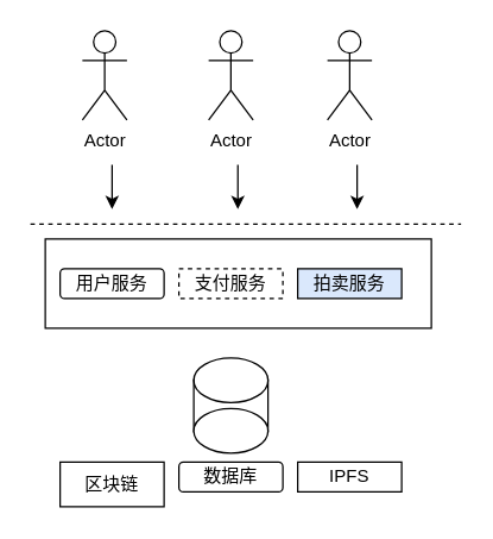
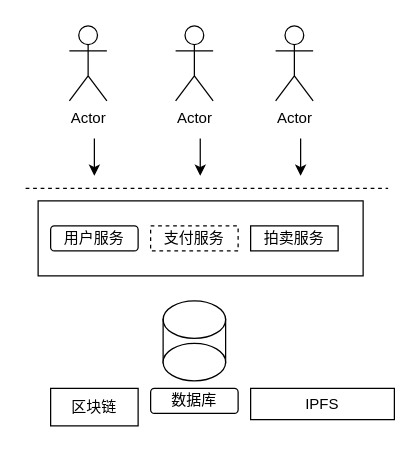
  <mxCell id="0" />
  <mxCell id="1" parent="0" />
  <mxCell id="2" value="" style="rounded=0;whiteSpace=wrap;html=1;" vertex="1" parent="1"><mxGeometry x="30" y="160" width="260" height="60" as="geometry" /></mxCell>
  <mxCell id="3" value="用户服务" style="whiteSpace=wrap;html=1;rounded=1;" vertex="1" parent="1"><mxGeometry x="40" y="180" width="70" height="20" as="geometry" /></mxCell>
  <mxCell id="4" value="支付服务" style="rounded=0;whiteSpace=wrap;html=1;dashed=1;" vertex="1" parent="1"><mxGeometry x="120" y="180" width="70" height="20" as="geometry" /></mxCell>
- <mxCell id="5" value="拍卖服务" style="rounded=0;whiteSpace=wrap;html=1;fillColor=#dae8fc;" vertex="1" parent="1"><mxGeometry x="200" y="180" width="70" height="20" as="geometry" /></mxCell>
+ <mxCell id="5" value="拍卖服务" style="rounded=0;whiteSpace=wrap;html=1;" vertex="1" parent="1"><mxGeometry x="200" y="180" width="70" height="20" as="geometry" /></mxCell>
  <mxCell id="6" value="Actor" style="shape=umlActor;verticalLabelPosition=bottom;verticalAlign=top;html=1;outlineConnect=0;" vertex="1" parent="1"><mxGeometry x="55" y="20" width="30" height="60" as="geometry" /></mxCell>
  <mxCell id="7" value="Actor" style="shape=umlActor;verticalLabelPosition=bottom;verticalAlign=top;html=1;outlineConnect=0;" vertex="1" parent="1"><mxGeometry x="140" y="20" width="30" height="60" as="geometry" /></mxCell>
  <mxCell id="8" value="Actor" style="shape=umlActor;verticalLabelPosition=bottom;verticalAlign=top;html=1;outlineConnect=0;" vertex="1" parent="1"><mxGeometry x="220" y="20" width="30" height="60" as="geometry" /></mxCell>
  <mxCell id="9" value="" style="endArrow=none;dashed=1;html=1;rounded=0;" edge="1" parent="1"><mxGeometry width="50" height="50" relative="1" as="geometry"><mxPoint x="20" y="150" as="sourcePoint" /><mxPoint x="310" y="150" as="targetPoint" /></mxGeometry></mxCell>
  <mxCell id="10" value="" style="endArrow=classic;html=1;rounded=0;" edge="1" parent="1"><mxGeometry width="50" height="50" relative="1" as="geometry"><mxPoint x="75" y="110" as="sourcePoint" /><mxPoint x="75" y="140" as="targetPoint" /></mxGeometry></mxCell>
  <mxCell id="11" value="" style="endArrow=classic;html=1;rounded=0;" edge="1" parent="1"><mxGeometry width="50" height="50" relative="1" as="geometry"><mxPoint x="159.7" y="110" as="sourcePoint" /><mxPoint x="159.7" y="140" as="targetPoint" /></mxGeometry></mxCell>
  <mxCell id="12" value="" style="endArrow=classic;html=1;rounded=0;" edge="1" parent="1"><mxGeometry width="50" height="50" relative="1" as="geometry"><mxPoint x="240" y="110" as="sourcePoint" /><mxPoint x="240" y="140" as="targetPoint" /></mxGeometry></mxCell>
  <mxCell id="13" value="区块链" style="rounded=0;whiteSpace=wrap;html=1;" vertex="1" parent="1"><mxGeometry x="40" y="310" width="70" height="30" as="geometry" /></mxCell>
  <mxCell id="14" value="数据库" style="whiteSpace=wrap;html=1;rounded=1;" vertex="1" parent="1"><mxGeometry x="120" y="310" width="70" height="20" as="geometry" /></mxCell>
- <mxCell id="15" value="IPFS" style="rounded=0;whiteSpace=wrap;html=1;" vertex="1" parent="1"><mxGeometry x="200" y="310" width="70" height="20" as="geometry" /></mxCell>
+ <mxCell id="15" value="IPFS" style="rounded=0;whiteSpace=wrap;html=1;" vertex="1" parent="1"><mxGeometry x="200" y="310" width="115" height="25" as="geometry" /></mxCell>
  <mxCell id="16" value="" style="ellipse;whiteSpace=wrap;html=1;" vertex="1" parent="1"><mxGeometry x="130" y="240" width="50" height="30" as="geometry" /></mxCell>
  <mxCell id="17" value="" style="line;strokeWidth=1;direction=south;html=1;" vertex="1" parent="1"><mxGeometry x="128" y="254" width="4" height="36" as="geometry" /></mxCell>
  <mxCell id="18" value="" style="line;strokeWidth=1;direction=south;html=1;" vertex="1" parent="1"><mxGeometry x="178" y="254" width="4" height="36" as="geometry" /></mxCell>
  <mxCell id="19" value="" style="ellipse;whiteSpace=wrap;html=1;" vertex="1" parent="1"><mxGeometry x="130" y="274" width="50" height="30" as="geometry" /></mxCell>
